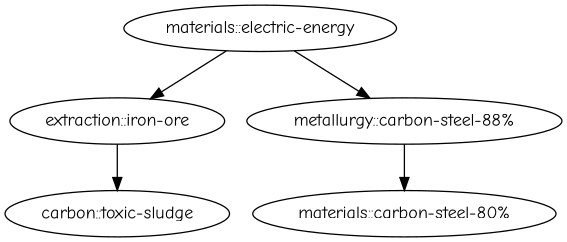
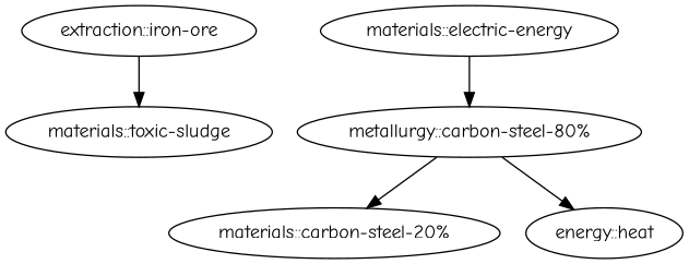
  digraph {
    fontname="Comic Neue"
    node [fontname="Comic Neue"]
    edge [fontname="Comic Neue"]
    "extraction::iron-ore" [type="industry::refinement"]
-   "materials::toxic-sludge" [label="carbon::toxic-sludge"]
+   "materials::toxic-sludge"
    "materials::electric-energy"
-   "metallurgy::carbon-steel-80%" [type="industry::refinement" label="metallurgy::carbon-steel-88%"]
-   "materials::carbon-steel-80%" [type="metal::alloys"]
+   "metallurgy::carbon-steel-80%" [type="industry::refinement"]
+   "materials::carbon-steel-80%" [type="metal::alloys" label="materials::carbon-steel-20%"]
+   "energy::heat"
    "extraction::iron-ore" -> "materials::toxic-sludge" [waste="1000l/1000kg"]
-   "materials::electric-energy" -> "extraction::iron-ore" [consume="100000000J/1000kg"]
    "materials::electric-energy" -> "metallurgy::carbon-steel-80%" [consume="2000000J/1000kg"]
    "metallurgy::carbon-steel-80%" -> "materials::carbon-steel-80%"
+   "metallurgy::carbon-steel-80%" -> "energy::heat" [waste="1000000J/1000kg"]
  }
